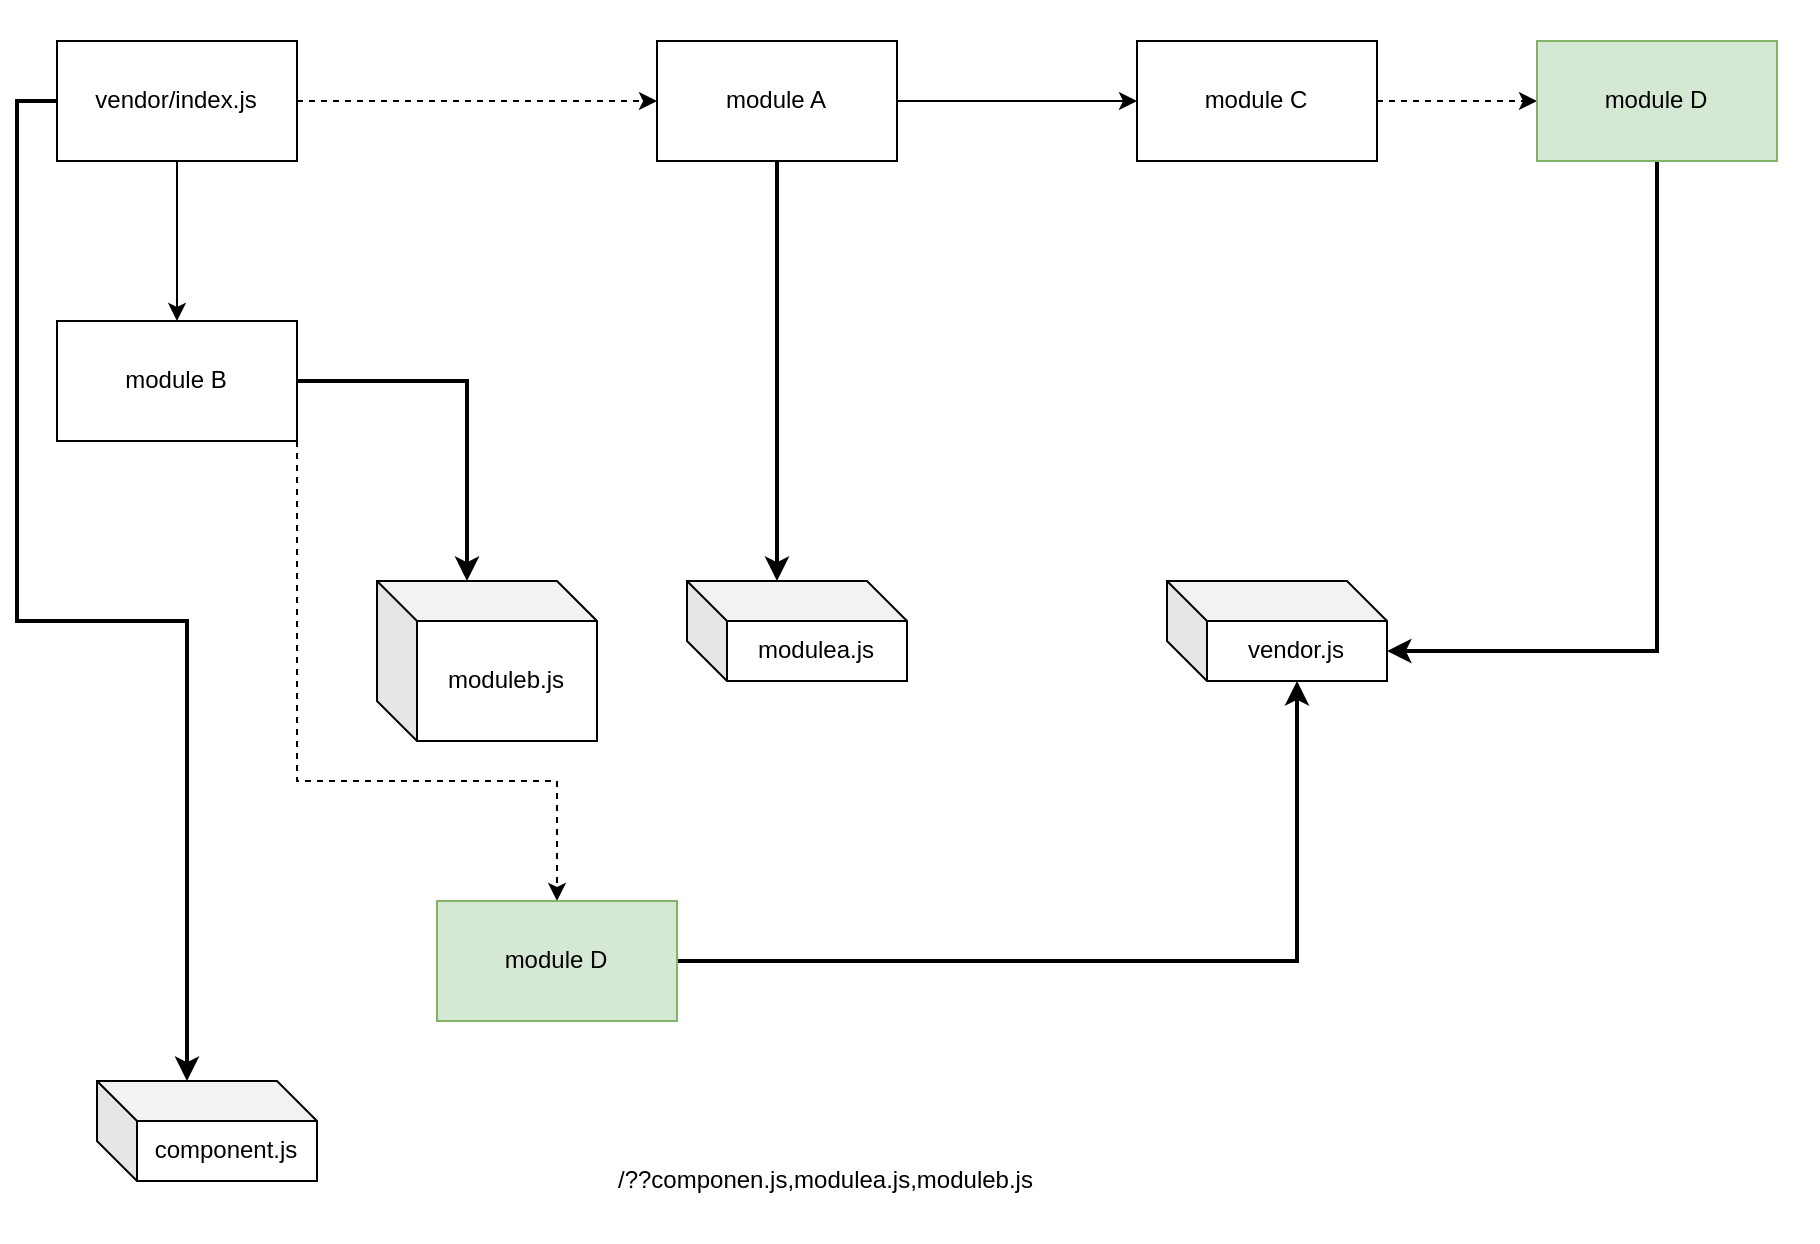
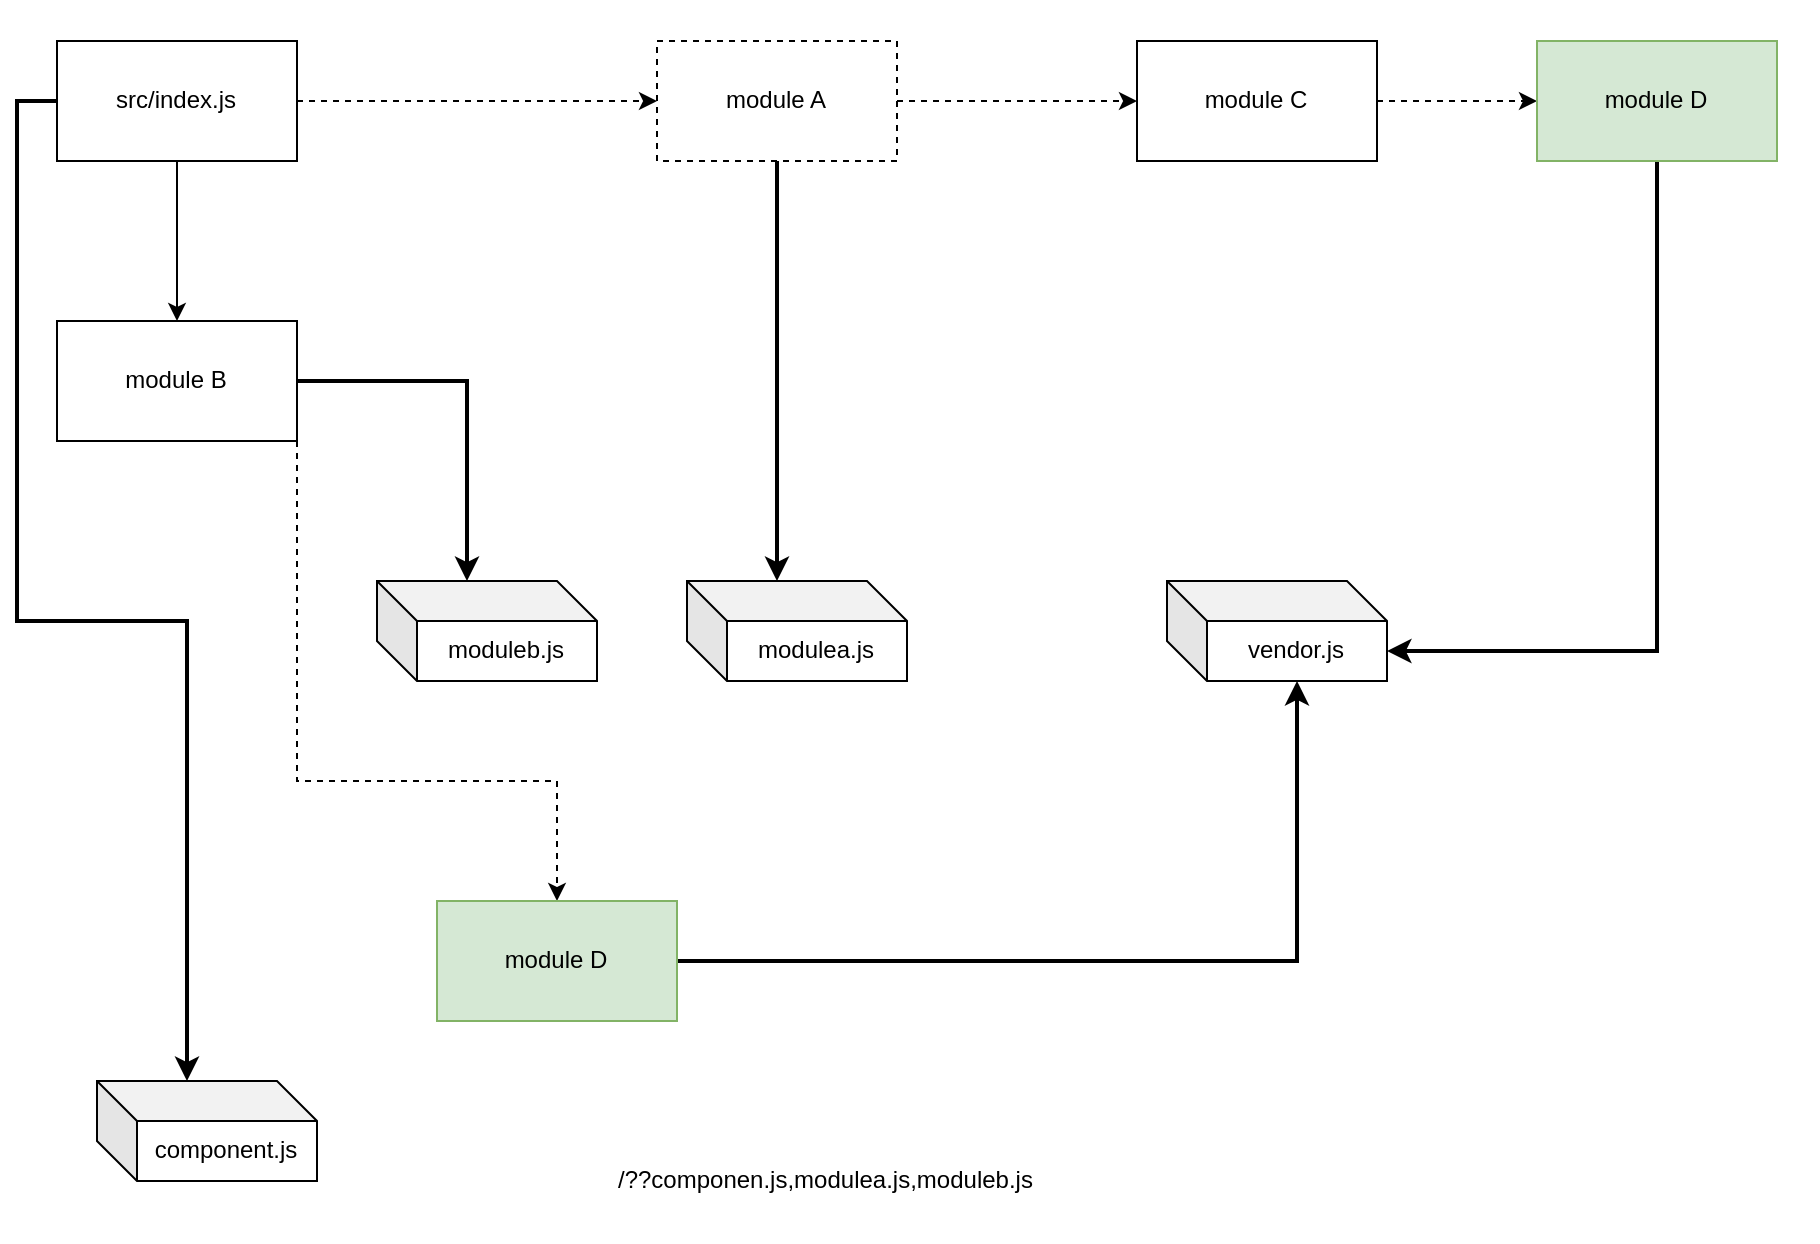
  <mxCell id="0" />
  <mxCell id="1" parent="0" />
  <mxCell id="2" value="" style="edgeStyle=orthogonalEdgeStyle;rounded=0;orthogonalLoop=1;jettySize=auto;html=1;dashed=1;" edge="1" parent="1" source="5" target="13"><mxGeometry relative="1" as="geometry" /></mxCell>
  <mxCell id="3" value="" style="edgeStyle=orthogonalEdgeStyle;rounded=0;orthogonalLoop=1;jettySize=auto;html=1;" edge="1" parent="1" source="5" target="8"><mxGeometry relative="1" as="geometry" /></mxCell>
  <mxCell id="4" style="rounded=0;orthogonalLoop=1;jettySize=auto;html=1;exitX=0;exitY=0.5;exitDx=0;exitDy=0;strokeWidth=2;entryX=0;entryY=0;entryDx=45;entryDy=0;entryPerimeter=0;edgeStyle=orthogonalEdgeStyle;" edge="1" parent="1" source="5" target="18"><mxGeometry relative="1" as="geometry"><mxPoint x="170" y="430" as="targetPoint" /></mxGeometry></mxCell>
- <mxCell id="5" value="vendor/index.js" style="rounded=0;whiteSpace=wrap;html=1;" vertex="1" parent="1"><mxGeometry x="20" y="20" width="120" height="60" as="geometry" /></mxCell>
+ <mxCell id="5" value="src/index.js" style="rounded=0;whiteSpace=wrap;html=1;" vertex="1" parent="1"><mxGeometry x="20" y="20" width="120" height="60" as="geometry" /></mxCell>
  <mxCell id="6" style="edgeStyle=orthogonalEdgeStyle;rounded=0;orthogonalLoop=1;jettySize=auto;html=1;exitX=1;exitY=0.5;exitDx=0;exitDy=0;entryX=0;entryY=0;entryDx=45;entryDy=0;entryPerimeter=0;strokeWidth=2;" edge="1" parent="1" source="8" target="20"><mxGeometry relative="1" as="geometry" /></mxCell>
  <mxCell id="7" value="" style="edgeStyle=orthogonalEdgeStyle;rounded=0;orthogonalLoop=1;jettySize=auto;html=1;strokeWidth=1;exitX=0.5;exitY=1;exitDx=0;exitDy=0;dashed=1;" edge="1" parent="1" source="8" target="10"><mxGeometry relative="1" as="geometry"><Array as="points"><mxPoint x="140" y="220" /><mxPoint x="140" y="390" /><mxPoint x="270" y="390" /></Array></mxGeometry></mxCell>
  <mxCell id="8" value="module B" style="rounded=0;whiteSpace=wrap;html=1;" vertex="1" parent="1"><mxGeometry x="20" y="160" width="120" height="60" as="geometry" /></mxCell>
  <mxCell id="9" style="edgeStyle=orthogonalEdgeStyle;rounded=0;orthogonalLoop=1;jettySize=auto;html=1;exitX=1;exitY=0.5;exitDx=0;exitDy=0;entryX=0;entryY=0;entryDx=65;entryDy=50;entryPerimeter=0;strokeWidth=2;" edge="1" parent="1" source="10" target="21"><mxGeometry relative="1" as="geometry" /></mxCell>
  <mxCell id="10" value="module D" style="rounded=0;whiteSpace=wrap;html=1;fillColor=#d5e8d4;strokeColor=#82b366;" vertex="1" parent="1"><mxGeometry x="210" y="450" width="120" height="60" as="geometry" /></mxCell>
- <mxCell id="11" value="" style="edgeStyle=orthogonalEdgeStyle;rounded=0;orthogonalLoop=1;jettySize=auto;html=1;dashed=0;" edge="1" parent="1" source="13" target="15"><mxGeometry relative="1" as="geometry" /></mxCell>
+ <mxCell id="11" value="" style="edgeStyle=orthogonalEdgeStyle;rounded=0;orthogonalLoop=1;jettySize=auto;html=1;dashed=1;" edge="1" parent="1" source="13" target="15"><mxGeometry relative="1" as="geometry" /></mxCell>
  <mxCell id="12" style="edgeStyle=orthogonalEdgeStyle;rounded=0;orthogonalLoop=1;jettySize=auto;html=1;exitX=0.5;exitY=1;exitDx=0;exitDy=0;entryX=0;entryY=0;entryDx=45;entryDy=0;entryPerimeter=0;strokeWidth=2;" edge="1" parent="1" source="13" target="19"><mxGeometry relative="1" as="geometry" /></mxCell>
- <mxCell id="13" value="module A" style="rounded=0;whiteSpace=wrap;html=1;" vertex="1" parent="1"><mxGeometry x="320" y="20" width="120" height="60" as="geometry" /></mxCell>
+ <mxCell id="13" value="module A" style="rounded=0;whiteSpace=wrap;html=1;dashed=1;" vertex="1" parent="1"><mxGeometry x="320" y="20" width="120" height="60" as="geometry" /></mxCell>
  <mxCell id="14" value="" style="edgeStyle=orthogonalEdgeStyle;rounded=0;orthogonalLoop=1;jettySize=auto;html=1;strokeWidth=1;dashed=1;" edge="1" parent="1" source="15" target="17"><mxGeometry relative="1" as="geometry" /></mxCell>
  <mxCell id="15" value="module C" style="rounded=0;whiteSpace=wrap;html=1;" vertex="1" parent="1"><mxGeometry x="560" y="20" width="120" height="60" as="geometry" /></mxCell>
  <mxCell id="16" style="edgeStyle=orthogonalEdgeStyle;rounded=0;orthogonalLoop=1;jettySize=auto;html=1;exitX=0.5;exitY=1;exitDx=0;exitDy=0;entryX=0;entryY=0;entryDx=110;entryDy=35;entryPerimeter=0;strokeWidth=2;" edge="1" parent="1" source="17" target="21"><mxGeometry relative="1" as="geometry" /></mxCell>
  <mxCell id="17" value="module D" style="rounded=0;whiteSpace=wrap;html=1;fillColor=#d5e8d4;strokeColor=#82b366;" vertex="1" parent="1"><mxGeometry x="760" y="20" width="120" height="60" as="geometry" /></mxCell>
  <mxCell id="18" value="component.js" style="shape=cube;whiteSpace=wrap;html=1;boundedLbl=1;backgroundOutline=1;darkOpacity=0.05;darkOpacity2=0.1;" vertex="1" parent="1"><mxGeometry x="40" y="540" width="110" height="50" as="geometry" /></mxCell>
  <mxCell id="19" value="modulea.js" style="shape=cube;whiteSpace=wrap;html=1;boundedLbl=1;backgroundOutline=1;darkOpacity=0.05;darkOpacity2=0.1;" vertex="1" parent="1"><mxGeometry x="335" y="290" width="110" height="50" as="geometry" /></mxCell>
- <mxCell id="20" value="moduleb.js" style="shape=cube;whiteSpace=wrap;html=1;boundedLbl=1;backgroundOutline=1;darkOpacity=0.05;darkOpacity2=0.1;" vertex="1" parent="1"><mxGeometry x="180" y="290" width="110" height="80" as="geometry" /></mxCell>
+ <mxCell id="20" value="moduleb.js" style="shape=cube;whiteSpace=wrap;html=1;boundedLbl=1;backgroundOutline=1;darkOpacity=0.05;darkOpacity2=0.1;" vertex="1" parent="1"><mxGeometry x="180" y="290" width="110" height="50" as="geometry" /></mxCell>
  <mxCell id="21" value="vendor.js" style="shape=cube;whiteSpace=wrap;html=1;boundedLbl=1;backgroundOutline=1;darkOpacity=0.05;darkOpacity2=0.1;" vertex="1" parent="1"><mxGeometry x="575" y="290" width="110" height="50" as="geometry" /></mxCell>
  <mxCell id="22" value="/??componen.js,modulea.js,moduleb.js" style="text;html=1;resizable=0;points=[];autosize=1;align=left;verticalAlign=top;spacingTop=-4;" vertex="1" parent="1"><mxGeometry x="299" y="580" width="220" height="20" as="geometry" /></mxCell>
